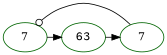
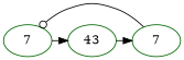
  digraph {
    node [color=darkgreen]
    edge [constraint=false arrowhead=normal]
    n1 [label=7]
-   n2 [label=63]
+   n2 [label=43]
    n3 [label=7]
    n1 -> n2
    n2 -> n3
    n3 -> n1 [arrowhead=odot]
  }
